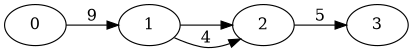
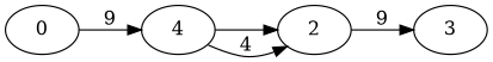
  digraph {
    rankdir=LR
    0
-   1
+   1 [label=4]
    2
    3
    0 -> 1 [label=9]
    1 -> 2 [label=" "]
    1 -> 2 [label=4]
-   2 -> 3 [label=5]
+   2 -> 3 [label=9]
  }
